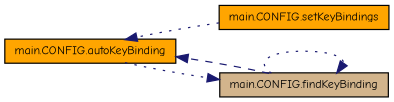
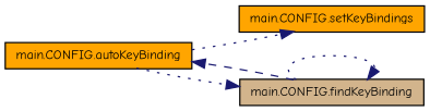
  digraph {
    fontname="Comic Neue"
    rankdir=LR
    node [color=black fillcolor=orange fontname="Comic Neue" fontsize=10 shape=record style=filled]
    edge [color=midnightblue fontname="Comic Neue" fontsize=10 labelfontname=Helvetica labelfontsize=10 style=dotted]
    n1 [height=0.2 label="main.CONFIG.autoKeyBinding" width=0.4]
    n2 [height=0.2 label="main.CONFIG.setKeyBindings" width=0.4]
    n3 [fillcolor=tan height=0.2 label="main.CONFIG.findKeyBinding" width=0.4]
-   n2 -> n1
+   n1 -> n2
    n1 -> n3
    n3 -> n1 [style=dashed]
    n3 -> n3
  }
